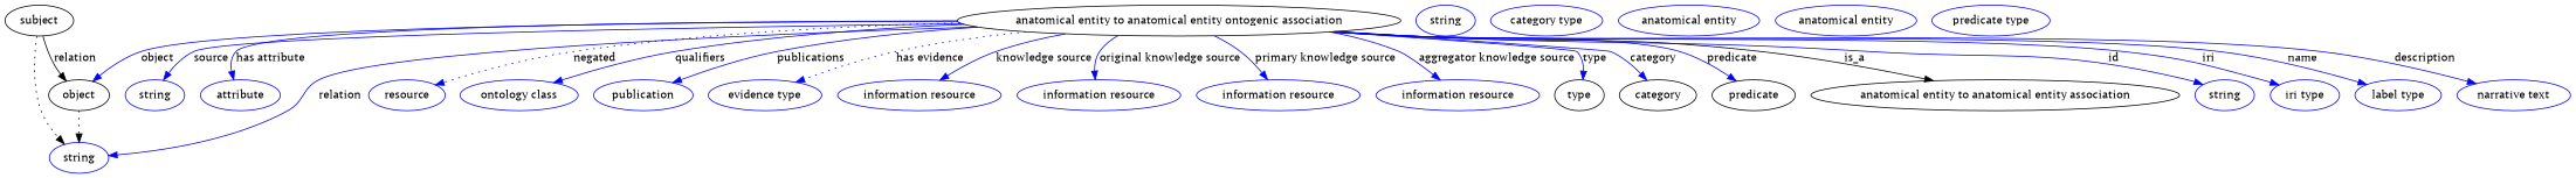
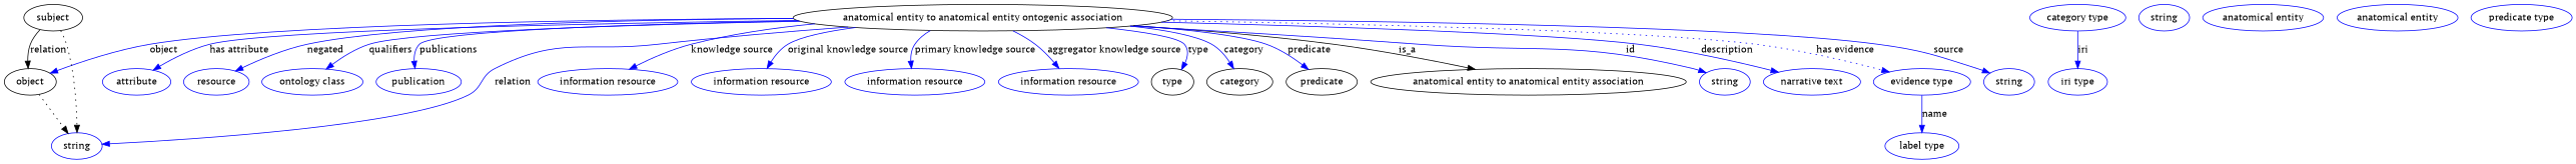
  digraph {
    fontname="PT Serif"
    node [fontname="PT Serif" color=blue]
    edge [fontname="PT Serif" color=blue style=solid]
    n1 [height=0.5 label="anatomical entity to anatomical entity ontogenic association" width=6.2106 color=""]
    "anatomical entity to anatomical entity association" [height=0.5 width=5.1815 color=""]
    n3 [height=0.5 label=string width=0.84854]
    n4 [height=0.5 label="iri type" width=1.011]
    n5 [height=0.5 label="label type" width=1.2638]
    n6 [height=0.5 label="narrative text" width=1.6068]
    n7 [height=0.5 label=string width=0.84854]
    n8 [height=0.5 label=attribute width=1.1193]
    n9 [height=0.5 label=string width=0.84854]
    n10 [height=0.5 label=resource width=1.0652]
    n11 [height=0.5 label="ontology class" width=1.7151]
    n12 [height=0.5 label=publication width=1.3902]
    n13 [height=0.5 label="evidence type" width=1.661]
    n14 [height=0.5 label="information resource" width=2.3651]
    n15 [height=0.5 label="information resource" width=2.3651]
    n16 [height=0.5 label="information resource" width=2.3651]
    n17 [height=0.5 label="information resource" width=2.3651]
    type [height=0.5 width=0.75 color=""]
    category [height=0.5 width=1.1374 color=""]
    object [height=0.5 width=0.9027 color=""]
    predicate [height=0.5 width=1.1916 color=""]
    subject [height=0.5 width=0.99297 color=""]
    n23 [height=0.5 label=string width=0.84854]
    n24 [height=0.5 label="category type" width=1.6249]
    n25 [height=0.5 label="anatomical entity" width=2.004]
    n26 [height=0.5 label="anatomical entity" width=2.004]
    n27 [height=0.5 label="predicate type" width=1.679]
    n1 -> "anatomical entity to anatomical entity association" [label=is_a color="" style=""]
    n1 -> n3 [label=id]
-   n1 -> n4 [label=iri]
-   n1 -> n5 [label=name]
+   n24 -> n4 [label=iri]
+   n13 -> n5 [label=name]
    n1 -> n6 [label=description]
    n1 -> n7 [label=source]
    n1 -> n8 [label="has attribute"]
    n1 -> n9 [label=relation]
-   n1 -> n10 [label=negated style=dotted]
+   n1 -> n10 [label=negated]
    n1 -> n11 [label=qualifiers]
    n1 -> n12 [label=publications]
    n1 -> n13 [label="has evidence" style=dotted]
    n1 -> n14 [label="knowledge source"]
    n1 -> n15 [label="original knowledge source"]
    n1 -> n16 [label="primary knowledge source"]
    n1 -> n17 [label="aggregator knowledge source"]
    n1 -> type [label=type]
    n1 -> category [label=category]
    n1 -> object [label=object]
    n1 -> predicate [label=predicate]
    object -> n9 [style=dotted color=""]
    subject -> n9 [style=dotted color=""]
    subject -> object [label=relation color="" style=""]
  }
